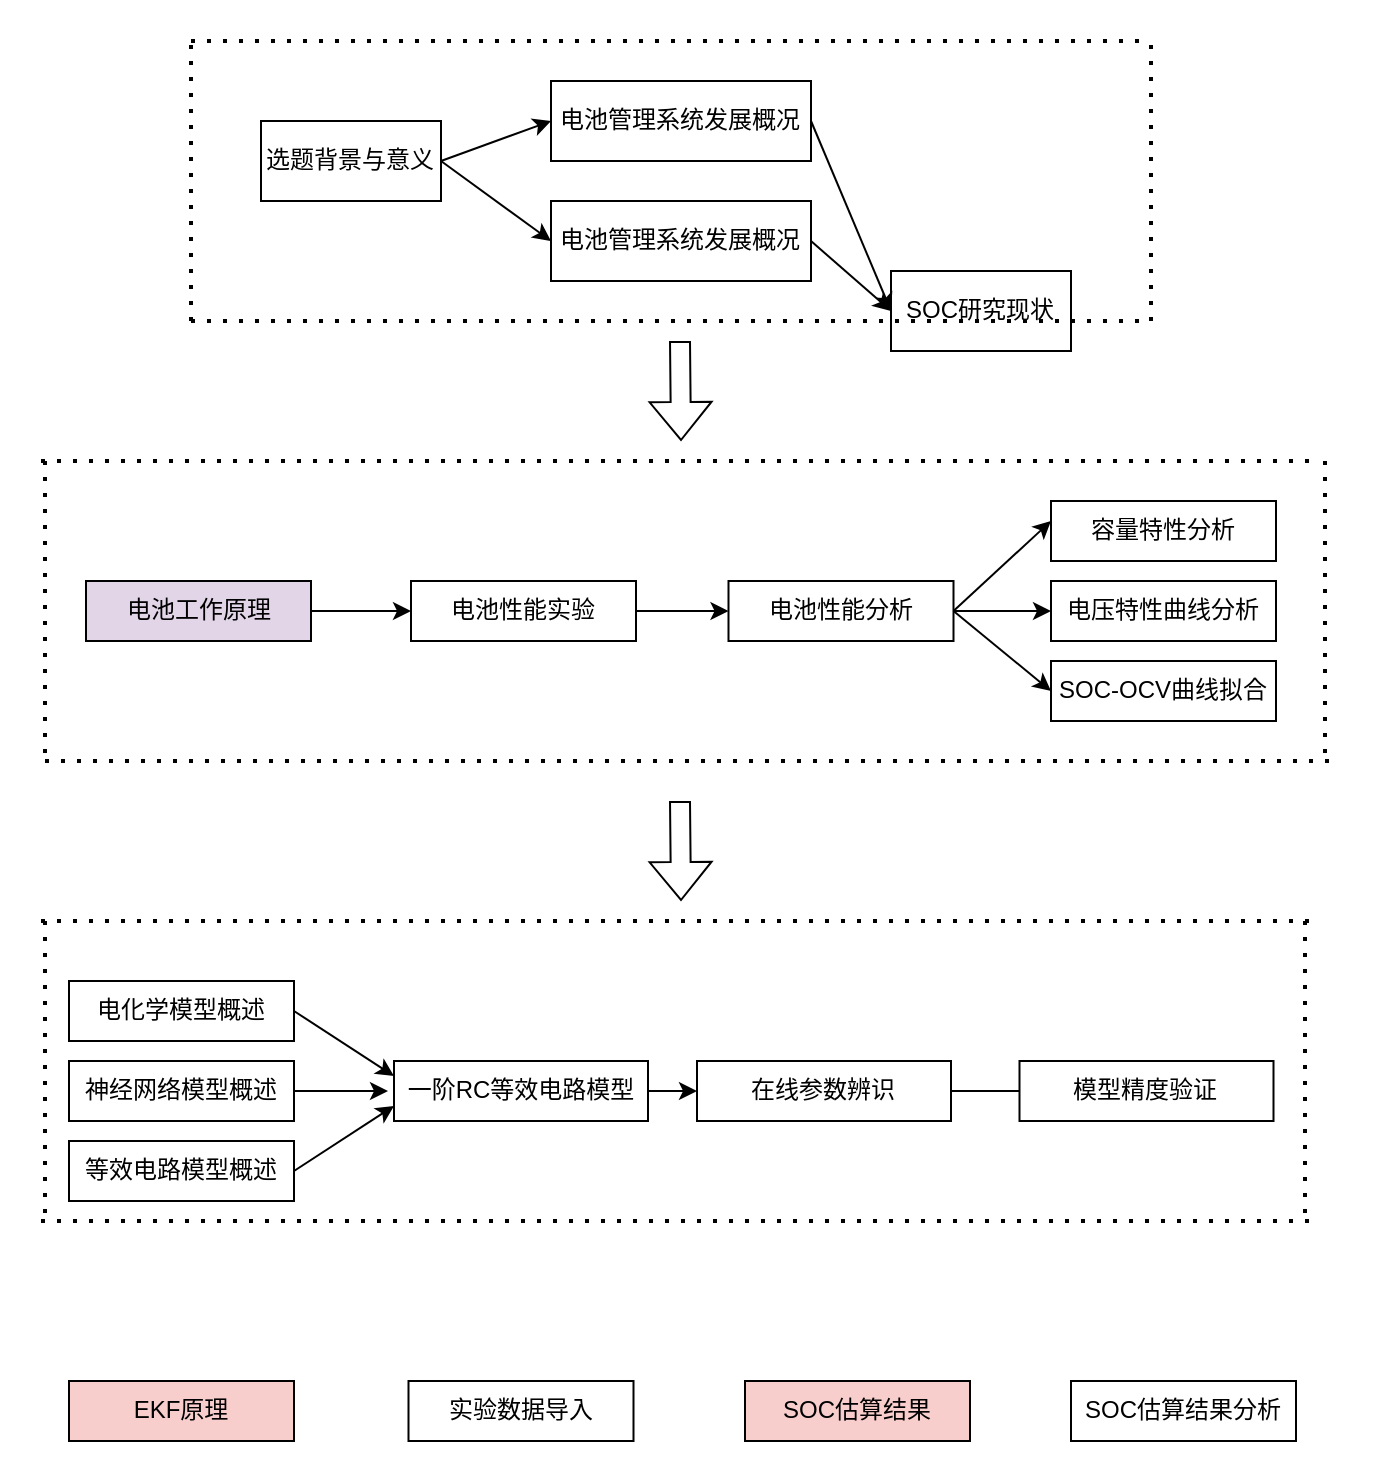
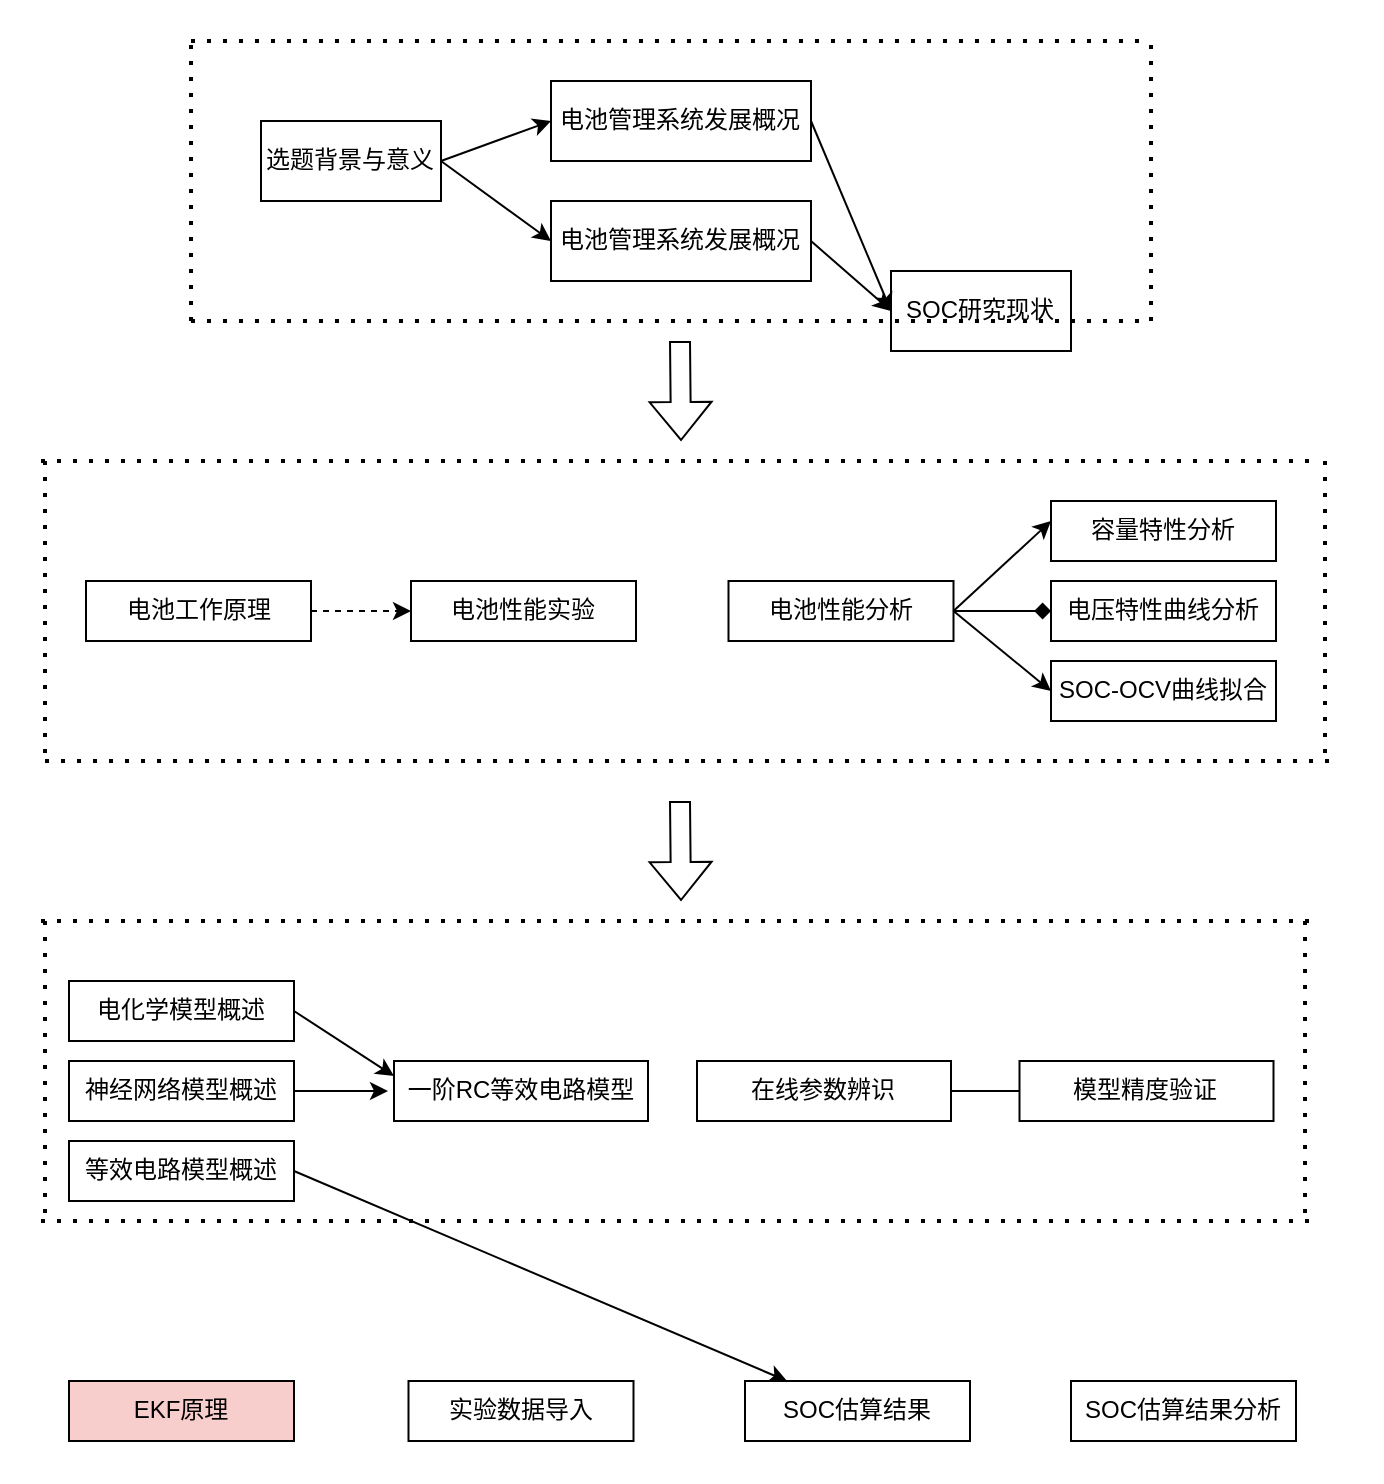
  <mxCell id="0" />
  <mxCell id="1" parent="0" />
  <mxCell id="2" value="选题背景与意义" style="rounded=0;whiteSpace=wrap;html=1;" vertex="1" parent="1"><mxGeometry x="130" y="60" width="90" height="40" as="geometry" /></mxCell>
  <mxCell id="3" value="电池管理系统发展概况" style="rounded=0;whiteSpace=wrap;html=1;" vertex="1" parent="1"><mxGeometry x="275" y="40" width="130" height="40" as="geometry" /></mxCell>
  <mxCell id="4" value="电池管理系统发展概况" style="rounded=0;whiteSpace=wrap;html=1;" vertex="1" parent="1"><mxGeometry x="275" y="100" width="130" height="40" as="geometry" /></mxCell>
  <mxCell id="5" value="" style="endArrow=classic;html=1;rounded=0;exitX=1;exitY=0.5;exitDx=0;exitDy=0;entryX=0;entryY=0.5;entryDx=0;entryDy=0;" edge="1" parent="1" source="2" target="4"><mxGeometry width="50" height="50" relative="1" as="geometry"><mxPoint x="745" y="210" as="sourcePoint" /><mxPoint x="795" y="160" as="targetPoint" /><Array as="points" /></mxGeometry></mxCell>
  <mxCell id="6" value="" style="endArrow=classic;html=1;rounded=0;entryX=0;entryY=0.5;entryDx=0;entryDy=0;exitX=1;exitY=0.5;exitDx=0;exitDy=0;" edge="1" parent="1" source="2" target="3"><mxGeometry width="50" height="50" relative="1" as="geometry"><mxPoint x="235" y="100" as="sourcePoint" /><mxPoint x="285" y="130" as="targetPoint" /><Array as="points" /></mxGeometry></mxCell>
  <mxCell id="7" value="SOC研究现状" style="rounded=0;whiteSpace=wrap;html=1;" vertex="1" parent="1"><mxGeometry x="445" y="135" width="90" height="40" as="geometry" /></mxCell>
  <mxCell id="8" value="" style="endArrow=classic;html=1;rounded=0;exitX=1;exitY=0.5;exitDx=0;exitDy=0;entryX=0;entryY=0.5;entryDx=0;entryDy=0;" edge="1" parent="1" source="3" target="7"><mxGeometry width="50" height="50" relative="1" as="geometry"><mxPoint x="625" y="210" as="sourcePoint" /><mxPoint x="675" y="160" as="targetPoint" /></mxGeometry></mxCell>
  <mxCell id="9" value="" style="endArrow=classic;html=1;rounded=0;exitX=1;exitY=0.5;exitDx=0;exitDy=0;entryX=0;entryY=0.5;entryDx=0;entryDy=0;" edge="1" parent="1" source="4" target="7"><mxGeometry width="50" height="50" relative="1" as="geometry"><mxPoint x="415" y="70" as="sourcePoint" /><mxPoint x="455" y="100" as="targetPoint" /></mxGeometry></mxCell>
  <mxCell id="10" value="" style="endArrow=none;dashed=1;html=1;dashPattern=1 3;strokeWidth=2;rounded=0;" edge="1" parent="1"><mxGeometry width="50" height="50" relative="1" as="geometry"><mxPoint x="95" y="20" as="sourcePoint" /><mxPoint x="575" y="20" as="targetPoint" /></mxGeometry></mxCell>
  <mxCell id="11" value="" style="endArrow=none;dashed=1;html=1;dashPattern=1 3;strokeWidth=2;rounded=0;" edge="1" parent="1"><mxGeometry width="50" height="50" relative="1" as="geometry"><mxPoint x="575" y="160" as="sourcePoint" /><mxPoint x="575" y="20" as="targetPoint" /></mxGeometry></mxCell>
  <mxCell id="12" value="" style="endArrow=none;dashed=1;html=1;dashPattern=1 3;strokeWidth=2;rounded=0;" edge="1" parent="1"><mxGeometry width="50" height="50" relative="1" as="geometry"><mxPoint x="95" y="160" as="sourcePoint" /><mxPoint x="95" y="20" as="targetPoint" /></mxGeometry></mxCell>
  <mxCell id="13" value="" style="endArrow=none;dashed=1;html=1;dashPattern=1 3;strokeWidth=2;rounded=0;" edge="1" parent="1"><mxGeometry width="50" height="50" relative="1" as="geometry"><mxPoint x="95" y="160" as="sourcePoint" /><mxPoint x="575" y="160" as="targetPoint" /></mxGeometry></mxCell>
  <mxCell id="14" value="" style="shape=flexArrow;endArrow=classic;html=1;rounded=0;" edge="1" parent="1"><mxGeometry width="50" height="50" relative="1" as="geometry"><mxPoint x="339.5" y="170" as="sourcePoint" /><mxPoint x="340" y="220" as="targetPoint" /></mxGeometry></mxCell>
- <mxCell id="15" value="" style="edgeStyle=orthogonalEdgeStyle;rounded=0;orthogonalLoop=1;jettySize=auto;html=1;" edge="1" parent="1" source="16" target="18"><mxGeometry relative="1" as="geometry" /></mxCell>
- <mxCell id="16" value="电池工作原理" style="rounded=0;whiteSpace=wrap;html=1;rotation=0;fillColor=#e1d5e7;" vertex="1" parent="1"><mxGeometry x="42.5" y="290" width="112.5" height="30" as="geometry" /></mxCell>
- <mxCell id="17" value="" style="edgeStyle=orthogonalEdgeStyle;rounded=0;orthogonalLoop=1;jettySize=auto;html=1;" edge="1" parent="1" source="18" target="19"><mxGeometry relative="1" as="geometry" /></mxCell>
+ <mxCell id="15" value="" style="edgeStyle=orthogonalEdgeStyle;rounded=0;orthogonalLoop=1;jettySize=auto;html=1;dashed=1;" edge="1" parent="1" source="16" target="18"><mxGeometry relative="1" as="geometry" /></mxCell>
+ <mxCell id="16" value="电池工作原理" style="rounded=0;whiteSpace=wrap;html=1;rotation=0;" vertex="1" parent="1"><mxGeometry x="42.5" y="290" width="112.5" height="30" as="geometry" /></mxCell>
  <mxCell id="18" value="电池性能实验" style="rounded=0;whiteSpace=wrap;html=1;rotation=0;" vertex="1" parent="1"><mxGeometry x="205" y="290" width="112.5" height="30" as="geometry" /></mxCell>
  <mxCell id="19" value="电池性能分析" style="rounded=0;whiteSpace=wrap;html=1;rotation=0;" vertex="1" parent="1"><mxGeometry x="363.75" y="290" width="112.5" height="30" as="geometry" /></mxCell>
  <mxCell id="20" value="容量特性分析" style="rounded=0;whiteSpace=wrap;html=1;rotation=0;" vertex="1" parent="1"><mxGeometry x="525" y="250" width="112.5" height="30" as="geometry" /></mxCell>
  <mxCell id="21" value="电压特性曲线分析" style="rounded=0;whiteSpace=wrap;html=1;rotation=0;" vertex="1" parent="1"><mxGeometry x="525" y="290" width="112.5" height="30" as="geometry" /></mxCell>
  <mxCell id="22" value="SOC-OCV曲线拟合" style="rounded=0;whiteSpace=wrap;html=1;rotation=0;" vertex="1" parent="1"><mxGeometry x="525" y="330" width="112.5" height="30" as="geometry" /></mxCell>
  <mxCell id="23" value="" style="endArrow=classic;html=1;rounded=0;exitX=1;exitY=0.5;exitDx=0;exitDy=0;" edge="1" parent="1" source="19"><mxGeometry width="50" height="50" relative="1" as="geometry"><mxPoint x="475" y="310" as="sourcePoint" /><mxPoint x="525" y="260" as="targetPoint" /></mxGeometry></mxCell>
- <mxCell id="24" value="" style="endArrow=classic;html=1;rounded=0;exitX=1;exitY=0.5;exitDx=0;exitDy=0;entryX=0;entryY=0.5;entryDx=0;entryDy=0;" edge="1" parent="1" source="19" target="21"><mxGeometry width="50" height="50" relative="1" as="geometry"><mxPoint x="486" y="315" as="sourcePoint" /><mxPoint x="535" y="270" as="targetPoint" /></mxGeometry></mxCell>
+ <mxCell id="24" value="" style="endArrow=diamond;html=1;rounded=0;exitX=1;exitY=0.5;exitDx=0;exitDy=0;entryX=0;entryY=0.5;entryDx=0;entryDy=0;" edge="1" parent="1" source="19" target="21"><mxGeometry width="50" height="50" relative="1" as="geometry"><mxPoint x="486" y="315" as="sourcePoint" /><mxPoint x="535" y="270" as="targetPoint" /></mxGeometry></mxCell>
  <mxCell id="25" value="" style="endArrow=classic;html=1;rounded=0;exitX=1;exitY=0.5;exitDx=0;exitDy=0;entryX=0;entryY=0.5;entryDx=0;entryDy=0;" edge="1" parent="1" source="19" target="22"><mxGeometry width="50" height="50" relative="1" as="geometry"><mxPoint x="496" y="325" as="sourcePoint" /><mxPoint x="545" y="280" as="targetPoint" /></mxGeometry></mxCell>
  <mxCell id="26" value="" style="endArrow=none;dashed=1;html=1;dashPattern=1 3;strokeWidth=2;rounded=0;" edge="1" parent="1"><mxGeometry width="50" height="50" relative="1" as="geometry"><mxPoint x="20" y="230" as="sourcePoint" /><mxPoint x="660" y="230" as="targetPoint" /></mxGeometry></mxCell>
  <mxCell id="27" value="" style="endArrow=none;dashed=1;html=1;dashPattern=1 3;strokeWidth=2;rounded=0;" edge="1" parent="1"><mxGeometry width="50" height="50" relative="1" as="geometry"><mxPoint x="22" y="380" as="sourcePoint" /><mxPoint x="670" y="380" as="targetPoint" /></mxGeometry></mxCell>
  <mxCell id="28" value="" style="endArrow=none;dashed=1;html=1;dashPattern=1 3;strokeWidth=2;rounded=0;" edge="1" parent="1"><mxGeometry width="50" height="50" relative="1" as="geometry"><mxPoint x="22" y="230" as="sourcePoint" /><mxPoint x="22" y="380" as="targetPoint" /></mxGeometry></mxCell>
  <mxCell id="29" value="" style="endArrow=none;dashed=1;html=1;dashPattern=1 3;strokeWidth=2;rounded=0;" edge="1" parent="1"><mxGeometry width="50" height="50" relative="1" as="geometry"><mxPoint x="662" y="230" as="sourcePoint" /><mxPoint x="662" y="380" as="targetPoint" /></mxGeometry></mxCell>
  <mxCell id="30" value="电化学模型概述" style="rounded=0;whiteSpace=wrap;html=1;rotation=0;" vertex="1" parent="1"><mxGeometry x="34" y="490" width="112.5" height="30" as="geometry" /></mxCell>
  <mxCell id="31" value="神经网络模型概述" style="rounded=0;whiteSpace=wrap;html=1;rotation=0;" vertex="1" parent="1"><mxGeometry x="34" y="530" width="112.5" height="30" as="geometry" /></mxCell>
  <mxCell id="32" value="等效电路模型概述" style="rounded=0;whiteSpace=wrap;html=1;rotation=0;" vertex="1" parent="1"><mxGeometry x="34" y="570" width="112.5" height="30" as="geometry" /></mxCell>
- <mxCell id="33" value="" style="edgeStyle=orthogonalEdgeStyle;rounded=0;orthogonalLoop=1;jettySize=auto;html=1;" edge="1" parent="1" source="34" target="39"><mxGeometry relative="1" as="geometry" /></mxCell>
  <mxCell id="34" value="一阶RC等效电路模型" style="rounded=0;whiteSpace=wrap;html=1;rotation=0;" vertex="1" parent="1"><mxGeometry x="196.5" y="530" width="127" height="30" as="geometry" /></mxCell>
  <mxCell id="35" value="" style="endArrow=classic;html=1;rounded=0;entryX=0;entryY=0.25;entryDx=0;entryDy=0;exitX=1;exitY=0.5;exitDx=0;exitDy=0;" edge="1" parent="1" source="30" target="34"><mxGeometry width="50" height="50" relative="1" as="geometry"><mxPoint x="163.5" y="510" as="sourcePoint" /><mxPoint x="213.5" y="460" as="targetPoint" /></mxGeometry></mxCell>
  <mxCell id="36" value="" style="endArrow=classic;html=1;rounded=0;exitX=1;exitY=0.5;exitDx=0;exitDy=0;" edge="1" parent="1" source="31"><mxGeometry width="50" height="50" relative="1" as="geometry"><mxPoint x="156.5" y="515" as="sourcePoint" /><mxPoint x="193.5" y="545" as="targetPoint" /></mxGeometry></mxCell>
- <mxCell id="37" value="" style="endArrow=classic;html=1;rounded=0;exitX=1;exitY=0.5;exitDx=0;exitDy=0;entryX=0;entryY=0.75;entryDx=0;entryDy=0;" edge="1" parent="1" source="32" target="34"><mxGeometry width="50" height="50" relative="1" as="geometry"><mxPoint x="166.5" y="525" as="sourcePoint" /><mxPoint x="193.5" y="550" as="targetPoint" /></mxGeometry></mxCell>
+ <mxCell id="37" value="" style="endArrow=classic;html=1;rounded=0;exitX=1;exitY=0.5;exitDx=0;exitDy=0;" edge="1" parent="1" source="32" target="48"><mxGeometry width="50" height="50" relative="1" as="geometry"><mxPoint x="166.5" y="525" as="sourcePoint" /><mxPoint x="193.5" y="550" as="targetPoint" /></mxGeometry></mxCell>
  <mxCell id="38" value="" style="edgeStyle=orthogonalEdgeStyle;rounded=0;orthogonalLoop=1;jettySize=auto;html=1;endArrow=none;" edge="1" parent="1" source="39" target="40"><mxGeometry relative="1" as="geometry" /></mxCell>
  <mxCell id="39" value="在线参数辨识" style="rounded=0;whiteSpace=wrap;html=1;rotation=0;" vertex="1" parent="1"><mxGeometry x="348" y="530" width="127" height="30" as="geometry" /></mxCell>
  <mxCell id="40" value="模型精度验证" style="rounded=0;whiteSpace=wrap;html=1;rotation=0;" vertex="1" parent="1"><mxGeometry x="509.25" y="530" width="127" height="30" as="geometry" /></mxCell>
  <mxCell id="41" value="" style="endArrow=none;dashed=1;html=1;dashPattern=1 3;strokeWidth=2;rounded=0;" edge="1" parent="1"><mxGeometry width="50" height="50" relative="1" as="geometry"><mxPoint x="20" y="460" as="sourcePoint" /><mxPoint x="660" y="460" as="targetPoint" /></mxGeometry></mxCell>
  <mxCell id="42" value="" style="endArrow=none;dashed=1;html=1;dashPattern=1 3;strokeWidth=2;rounded=0;" edge="1" parent="1"><mxGeometry width="50" height="50" relative="1" as="geometry"><mxPoint x="22" y="460" as="sourcePoint" /><mxPoint x="22" y="610" as="targetPoint" /></mxGeometry></mxCell>
  <mxCell id="43" value="" style="endArrow=none;dashed=1;html=1;dashPattern=1 3;strokeWidth=2;rounded=0;" edge="1" parent="1"><mxGeometry width="50" height="50" relative="1" as="geometry"><mxPoint x="20" y="610" as="sourcePoint" /><mxPoint x="660" y="610" as="targetPoint" /></mxGeometry></mxCell>
  <mxCell id="44" value="" style="endArrow=none;dashed=1;html=1;dashPattern=1 3;strokeWidth=2;rounded=0;" edge="1" parent="1"><mxGeometry width="50" height="50" relative="1" as="geometry"><mxPoint x="652" y="460" as="sourcePoint" /><mxPoint x="652" y="610" as="targetPoint" /></mxGeometry></mxCell>
  <mxCell id="45" value="" style="shape=flexArrow;endArrow=classic;html=1;rounded=0;" edge="1" parent="1"><mxGeometry width="50" height="50" relative="1" as="geometry"><mxPoint x="339.5" y="400" as="sourcePoint" /><mxPoint x="340" y="450" as="targetPoint" /></mxGeometry></mxCell>
  <mxCell id="46" value="EKF原理" style="rounded=0;whiteSpace=wrap;html=1;rotation=0;fillColor=#f8cecc;" vertex="1" parent="1"><mxGeometry x="34" y="690" width="112.5" height="30" as="geometry" /></mxCell>
  <mxCell id="47" value="实验数据导入" style="rounded=0;whiteSpace=wrap;html=1;rotation=0;" vertex="1" parent="1"><mxGeometry x="203.75" y="690" width="112.5" height="30" as="geometry" /></mxCell>
- <mxCell id="48" value="SOC估算结果" style="rounded=0;whiteSpace=wrap;html=1;rotation=0;fillColor=#f8cecc;" vertex="1" parent="1"><mxGeometry x="372" y="690" width="112.5" height="30" as="geometry" /></mxCell>
+ <mxCell id="48" value="SOC估算结果" style="rounded=0;whiteSpace=wrap;html=1;rotation=0;" vertex="1" parent="1"><mxGeometry x="372" y="690" width="112.5" height="30" as="geometry" /></mxCell>
  <mxCell id="49" value="SOC估算结果分析" style="rounded=0;whiteSpace=wrap;html=1;rotation=0;" vertex="1" parent="1"><mxGeometry x="535" y="690" width="112.5" height="30" as="geometry" /></mxCell>
